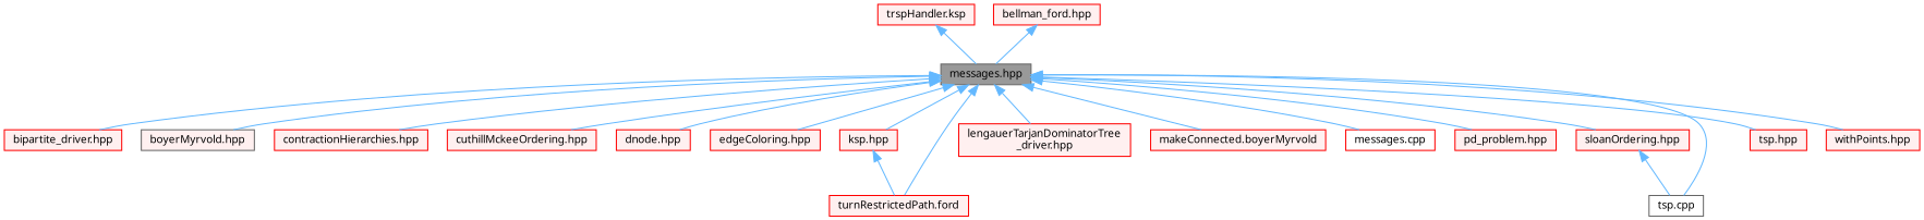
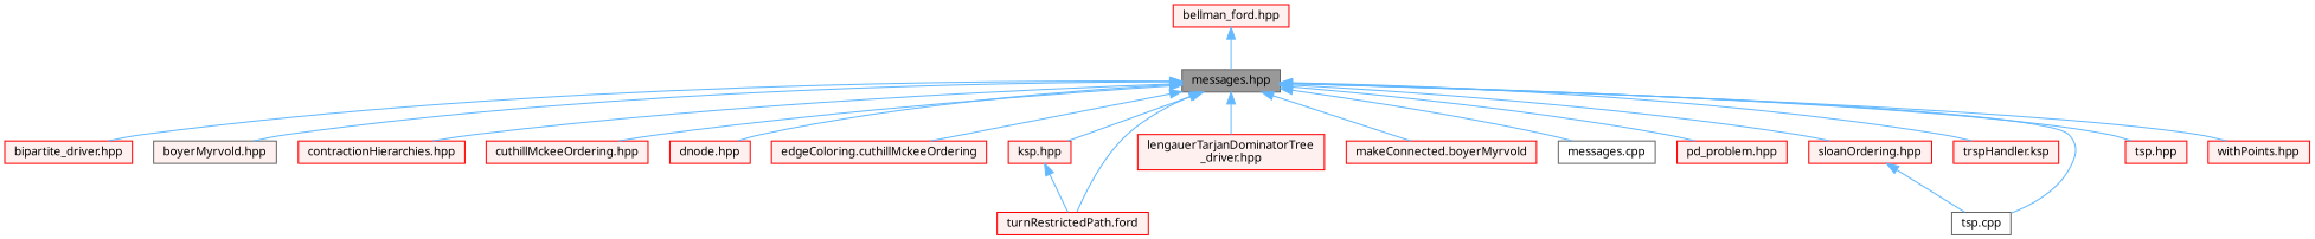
  digraph {
    fontname="Noto Sans"
    node [color=red fillcolor="#FFF0F0" fontname="Noto Sans" fontsize=10 shape=box style=filled]
    edge [color=steelblue1 dir=back fontname="Noto Sans" fontsize=10 labelfontname=Helvetica labelfontsize=10 style=solid]
    n1 [color=gray40 fillcolor=grey60 fontcolor=black height=0.2 label="messages.hpp" width=0.4]
    n2 [height=0.2 label="bipartite_driver.hpp" width=0.4]
    n3 [color=grey40 height=0.2 label="boyerMyrvold.hpp" width=0.4]
    n4 [height=0.2 label="contractionHierarchies.hpp" width=0.4]
    n5 [height=0.2 label="cuthillMckeeOrdering.hpp" width=0.4]
    n6 [height=0.2 label="dnode.hpp" width=0.4]
-   n7 [height=0.2 label="edgeColoring.hpp" width=0.4]
+   n7 [height=0.2 label="edgeColoring.cuthillMckeeOrdering" width=0.4]
    n8 [height=0.2 label="ksp.hpp" width=0.4]
    n9 [height=0.2 label="turnRestrictedPath.ford" width=0.4]
    n10 [height=0.2 label="lengauerTarjanDominatorTree\l_driver.hpp" width=0.4]
    n11 [height=0.2 label="makeConnected.boyerMyrvold" width=0.4]
-   n12 [fillcolor=white height=0.2 label="messages.cpp" width=0.4]
+   n12 [color=grey40 fillcolor=white height=0.2 label="messages.cpp" width=0.4]
    n13 [height=0.2 label="pd_problem.hpp" width=0.4]
    n14 [height=0.2 label="sloanOrdering.hpp" width=0.4]
    n15 [height=0.2 label="trspHandler.ksp" width=0.4]
    n16 [color=grey40 fillcolor=white height=0.2 label="tsp.cpp" width=0.4]
    n17 [height=0.2 label="tsp.hpp" width=0.4]
    n18 [height=0.2 label="withPoints.hpp" width=0.4]
    n19 [height=0.2 label="bellman_ford.hpp" width=0.4]
    n1 -> n2
    n1 -> n3
    n1 -> n4
    n1 -> n5
    n1 -> n6
    n1 -> n7
    n1 -> n8
    n1 -> n9
    n1 -> n10
    n1 -> n11
    n1 -> n12
    n1 -> n13
    n1 -> n14
-   n15 -> n1
+   n1 -> n15
    n1 -> n16
    n1 -> n17
    n1 -> n18
    n8 -> n9
    n14 -> n16
    n19 -> n1
  }
